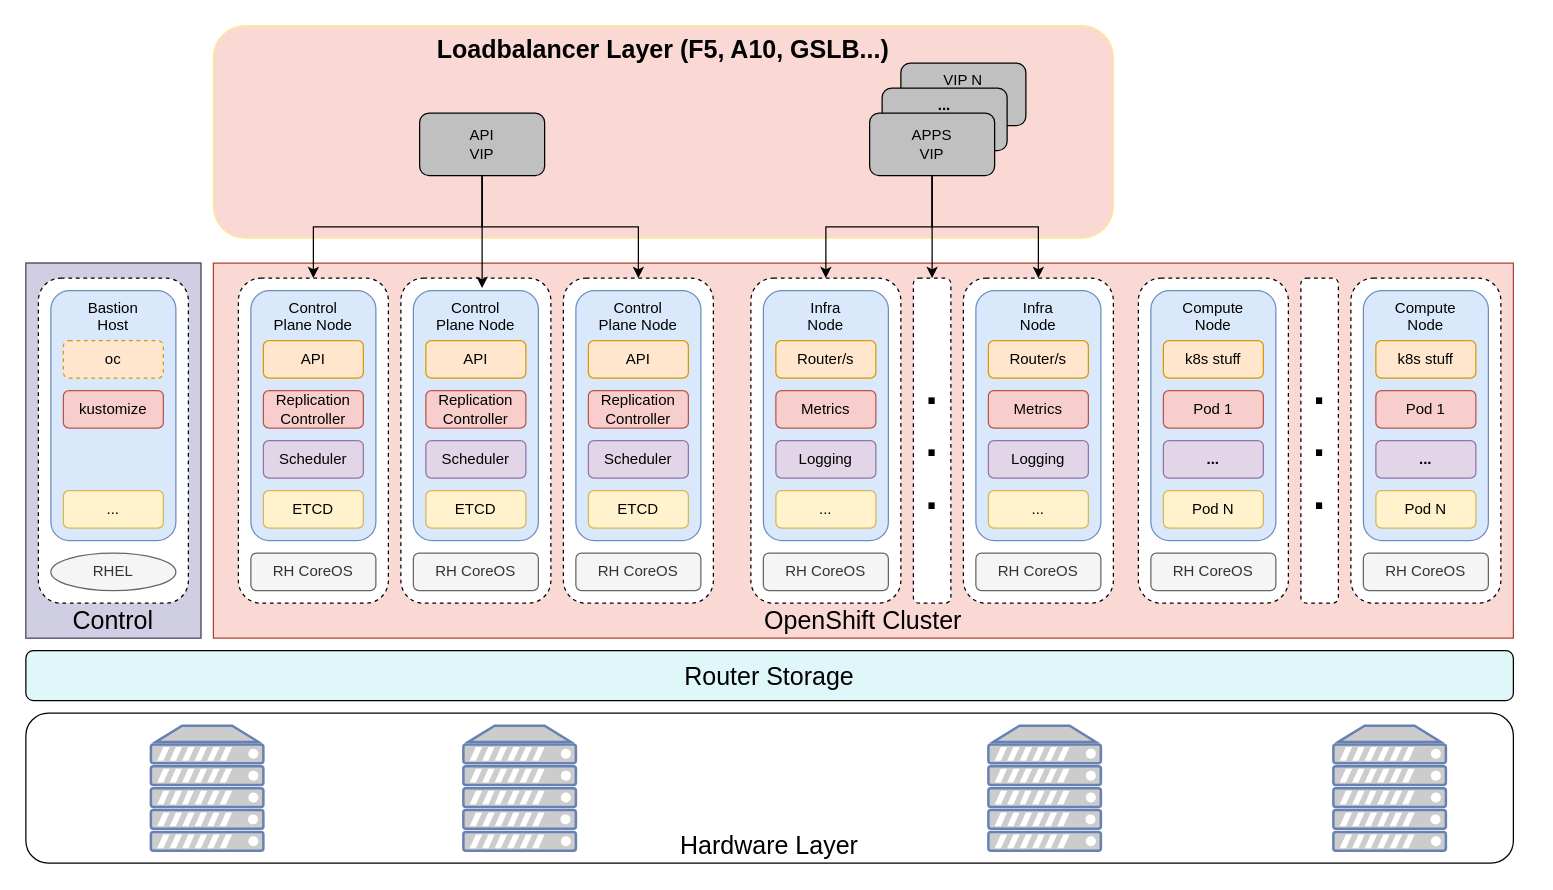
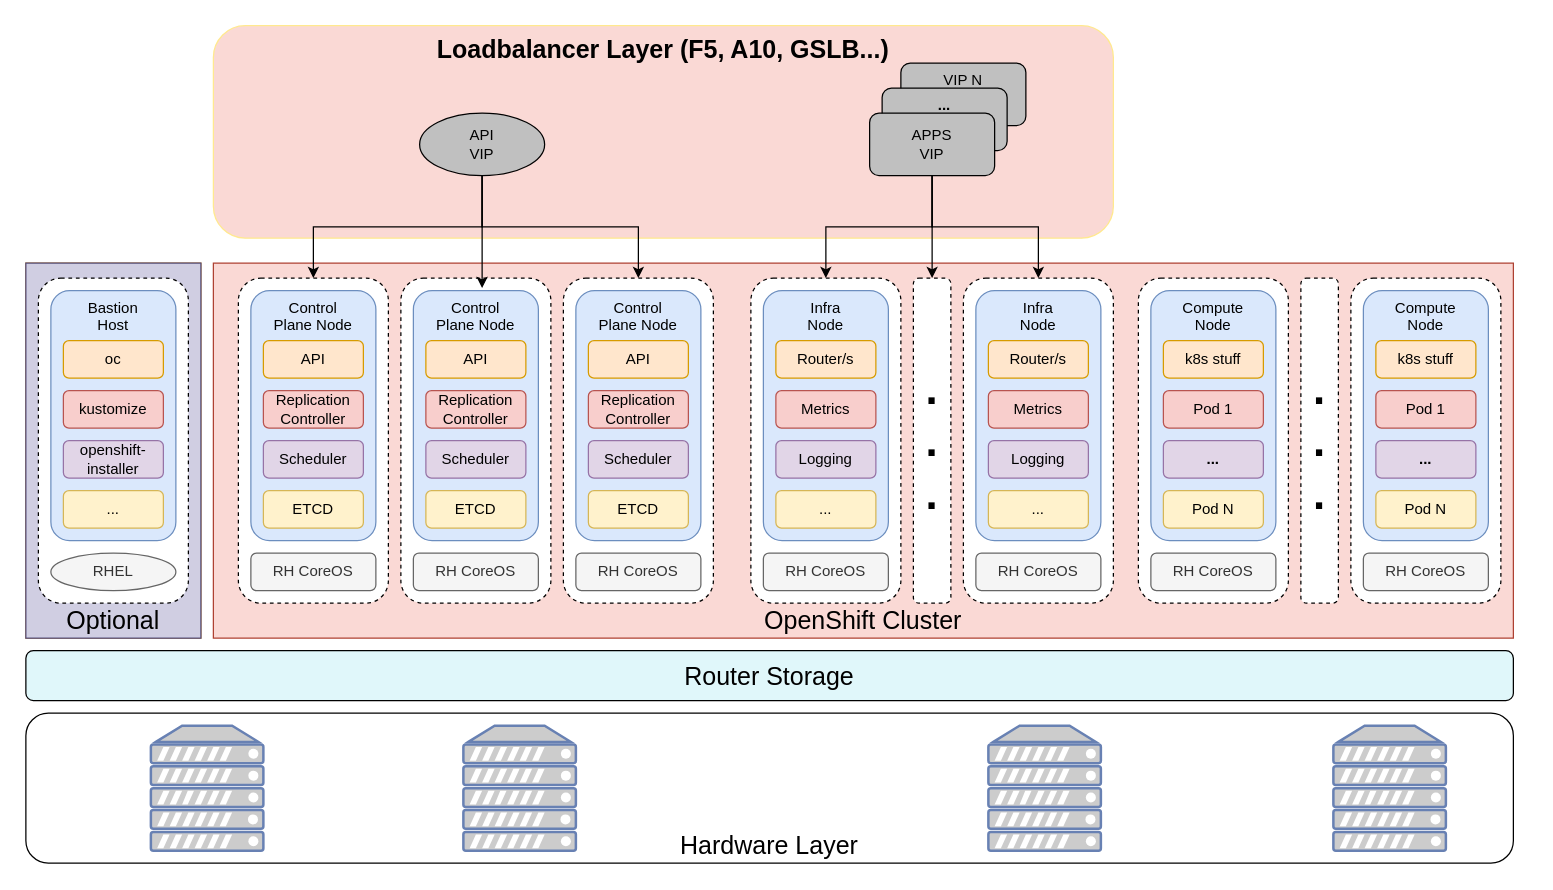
  <mxCell id="0" />
  <mxCell id="1" parent="0" />
  <mxCell id="2" value="Loadbalancer Layer (F5, A10, GSLB...)" style="rounded=1;whiteSpace=wrap;html=1;fillColor=#fad9d5;strokeColor=#FFE98F;verticalAlign=top;fontSize=20;fontStyle=1;" parent="1" vertex="1"><mxGeometry x="170" y="20" width="720" height="170" as="geometry" /></mxCell>
  <mxCell id="3" value="OpenShift Cluster" style="rounded=0;whiteSpace=wrap;html=1;verticalAlign=bottom;fontSize=20;align=center;fillColor=#fad9d5;strokeColor=#ae4132;" parent="1" vertex="1"><mxGeometry x="170" y="210" width="1040" height="300" as="geometry" /></mxCell>
  <mxCell id="4" value="VIP N" style="rounded=1;whiteSpace=wrap;html=1;fillColor=#c0c0c0;strokeColor=#000000;verticalAlign=top;" parent="1" vertex="1"><mxGeometry x="720" y="50" width="100" height="50" as="geometry" /></mxCell>
  <mxCell id="5" value="..." style="rounded=1;whiteSpace=wrap;html=1;fillColor=#c0c0c0;strokeColor=#000000;verticalAlign=top;fontStyle=1;fontSize=12;" parent="1" vertex="1"><mxGeometry x="705" y="70" width="100" height="50" as="geometry" /></mxCell>
  <mxCell id="6" value="&lt;font style=&quot;font-size: 20px;&quot;&gt;Router Storage&lt;/font&gt;" style="rounded=1;whiteSpace=wrap;html=1;fillColor=#e0f7fa;strokeColor=#000000;fontSize=20;" parent="1" vertex="1"><mxGeometry x="20" y="520" width="1190" height="40" as="geometry" /></mxCell>
  <mxCell id="7" value="Hardware Layer" style="rounded=1;whiteSpace=wrap;html=1;verticalAlign=bottom;fontSize=20;" parent="1" vertex="1"><mxGeometry x="20" y="570" width="1190" height="120" as="geometry" /></mxCell>
  <mxCell id="8" value="" style="group" parent="1" vertex="1" connectable="0"><mxGeometry x="200" y="232" width="1020" height="270" as="geometry" /></mxCell>
  <mxCell id="9" value="" style="rounded=1;whiteSpace=wrap;html=1;dashed=1;" parent="8" vertex="1"><mxGeometry x="-10" y="-10" width="120" height="260" as="geometry" /></mxCell>
  <mxCell id="10" value="Control&lt;br&gt;Plane Node" style="rounded=1;whiteSpace=wrap;html=1;fillColor=#dae8fc;strokeColor=#6c8ebf;verticalAlign=top;" parent="8" vertex="1"><mxGeometry width="100" height="200" as="geometry" /></mxCell>
  <mxCell id="11" value="API" style="rounded=1;whiteSpace=wrap;html=1;fillColor=#ffe6cc;strokeColor=#d79b00;" parent="8" vertex="1"><mxGeometry x="10" y="40" width="80" height="30" as="geometry" /></mxCell>
  <mxCell id="12" value="Replication Controller" style="rounded=1;whiteSpace=wrap;html=1;fillColor=#f8cecc;strokeColor=#b85450;" parent="8" vertex="1"><mxGeometry x="10" y="80" width="80" height="30" as="geometry" /></mxCell>
  <mxCell id="13" value="Scheduler" style="rounded=1;whiteSpace=wrap;html=1;fillColor=#e1d5e7;strokeColor=#9673a6;" parent="8" vertex="1"><mxGeometry x="10" y="120" width="80" height="30" as="geometry" /></mxCell>
  <mxCell id="14" value="ETCD" style="rounded=1;whiteSpace=wrap;html=1;fillColor=#fff2cc;strokeColor=#d6b656;" parent="8" vertex="1"><mxGeometry x="10" y="160" width="80" height="30" as="geometry" /></mxCell>
  <mxCell id="15" value="RH CoreOS" style="rounded=1;whiteSpace=wrap;html=1;fillColor=#f5f5f5;strokeColor=#666666;fontColor=#333333;" parent="8" vertex="1"><mxGeometry y="210" width="100" height="30" as="geometry" /></mxCell>
  <mxCell id="16" value="" style="group" parent="1" vertex="1" connectable="0"><mxGeometry x="330" y="232" width="110" height="250" as="geometry" /></mxCell>
  <mxCell id="17" value="" style="rounded=1;whiteSpace=wrap;html=1;dashed=1;" parent="16" vertex="1"><mxGeometry x="-10" y="-10" width="120" height="260" as="geometry" /></mxCell>
  <mxCell id="18" value="Control&lt;br&gt;Plane Node" style="rounded=1;whiteSpace=wrap;html=1;fillColor=#dae8fc;strokeColor=#6c8ebf;verticalAlign=top;" parent="16" vertex="1"><mxGeometry width="100" height="200" as="geometry" /></mxCell>
  <mxCell id="19" value="API" style="rounded=1;whiteSpace=wrap;html=1;fillColor=#ffe6cc;strokeColor=#d79b00;" parent="16" vertex="1"><mxGeometry x="10" y="40" width="80" height="30" as="geometry" /></mxCell>
  <mxCell id="20" value="Replication Controller" style="rounded=1;whiteSpace=wrap;html=1;fillColor=#f8cecc;strokeColor=#b85450;" parent="16" vertex="1"><mxGeometry x="10" y="80" width="80" height="30" as="geometry" /></mxCell>
  <mxCell id="21" value="Scheduler" style="rounded=1;whiteSpace=wrap;html=1;fillColor=#e1d5e7;strokeColor=#9673a6;" parent="16" vertex="1"><mxGeometry x="10" y="120" width="80" height="30" as="geometry" /></mxCell>
  <mxCell id="22" value="ETCD" style="rounded=1;whiteSpace=wrap;html=1;fillColor=#fff2cc;strokeColor=#d6b656;" parent="16" vertex="1"><mxGeometry x="10" y="160" width="80" height="30" as="geometry" /></mxCell>
  <mxCell id="23" value="RH CoreOS" style="rounded=1;whiteSpace=wrap;html=1;fillColor=#f5f5f5;strokeColor=#666666;fontColor=#333333;" parent="16" vertex="1"><mxGeometry y="210" width="100" height="30" as="geometry" /></mxCell>
  <mxCell id="24" value="" style="group" parent="1" vertex="1" connectable="0"><mxGeometry x="460" y="232" width="110" height="250" as="geometry" /></mxCell>
  <mxCell id="25" value="" style="rounded=1;whiteSpace=wrap;html=1;dashed=1;" parent="24" vertex="1"><mxGeometry x="-10" y="-10" width="120" height="260" as="geometry" /></mxCell>
  <mxCell id="26" value="Control&lt;br&gt;Plane Node" style="rounded=1;whiteSpace=wrap;html=1;fillColor=#dae8fc;strokeColor=#6c8ebf;verticalAlign=top;" parent="24" vertex="1"><mxGeometry width="100" height="200" as="geometry" /></mxCell>
  <mxCell id="27" value="API" style="rounded=1;whiteSpace=wrap;html=1;fillColor=#ffe6cc;strokeColor=#d79b00;" parent="24" vertex="1"><mxGeometry x="10" y="40" width="80" height="30" as="geometry" /></mxCell>
  <mxCell id="28" value="Replication Controller" style="rounded=1;whiteSpace=wrap;html=1;fillColor=#f8cecc;strokeColor=#b85450;" parent="24" vertex="1"><mxGeometry x="10" y="80" width="80" height="30" as="geometry" /></mxCell>
  <mxCell id="29" value="Scheduler" style="rounded=1;whiteSpace=wrap;html=1;fillColor=#e1d5e7;strokeColor=#9673a6;" parent="24" vertex="1"><mxGeometry x="10" y="120" width="80" height="30" as="geometry" /></mxCell>
  <mxCell id="30" value="ETCD" style="rounded=1;whiteSpace=wrap;html=1;fillColor=#fff2cc;strokeColor=#d6b656;" parent="24" vertex="1"><mxGeometry x="10" y="160" width="80" height="30" as="geometry" /></mxCell>
  <mxCell id="31" value="RH CoreOS" style="rounded=1;whiteSpace=wrap;html=1;fillColor=#f5f5f5;strokeColor=#666666;fontColor=#333333;" parent="24" vertex="1"><mxGeometry y="210" width="100" height="30" as="geometry" /></mxCell>
  <mxCell id="32" value="" style="group" parent="1" vertex="1" connectable="0"><mxGeometry x="600" y="222" width="120" height="260" as="geometry" /></mxCell>
  <mxCell id="33" value="" style="rounded=1;whiteSpace=wrap;html=1;dashed=1;" parent="32" vertex="1"><mxGeometry width="120" height="260" as="geometry" /></mxCell>
  <mxCell id="34" value="Infra&lt;br&gt;Node" style="rounded=1;whiteSpace=wrap;html=1;fillColor=#dae8fc;strokeColor=#6c8ebf;verticalAlign=top;" parent="32" vertex="1"><mxGeometry x="10" y="10" width="100" height="200" as="geometry" /></mxCell>
  <mxCell id="35" value="Router/s" style="rounded=1;whiteSpace=wrap;html=1;fillColor=#ffe6cc;strokeColor=#d79b00;" parent="32" vertex="1"><mxGeometry x="20" y="50" width="80" height="30" as="geometry" /></mxCell>
  <mxCell id="36" value="Metrics" style="rounded=1;whiteSpace=wrap;html=1;fillColor=#f8cecc;strokeColor=#b85450;" parent="32" vertex="1"><mxGeometry x="20" y="90" width="80" height="30" as="geometry" /></mxCell>
  <mxCell id="37" value="Logging" style="rounded=1;whiteSpace=wrap;html=1;fillColor=#e1d5e7;strokeColor=#9673a6;" parent="32" vertex="1"><mxGeometry x="20" y="130" width="80" height="30" as="geometry" /></mxCell>
  <mxCell id="38" value="..." style="rounded=1;whiteSpace=wrap;html=1;fillColor=#fff2cc;strokeColor=#d6b656;" parent="32" vertex="1"><mxGeometry x="20" y="170" width="80" height="30" as="geometry" /></mxCell>
  <mxCell id="39" value="RH CoreOS" style="rounded=1;whiteSpace=wrap;html=1;fillColor=#f5f5f5;strokeColor=#666666;fontColor=#333333;" parent="32" vertex="1"><mxGeometry x="10" y="220" width="100" height="30" as="geometry" /></mxCell>
  <mxCell id="40" value="" style="group" parent="1" vertex="1" connectable="0"><mxGeometry x="770" y="222" width="120" height="260" as="geometry" /></mxCell>
  <mxCell id="41" value="" style="rounded=1;whiteSpace=wrap;html=1;dashed=1;" parent="40" vertex="1"><mxGeometry width="120" height="260" as="geometry" /></mxCell>
  <mxCell id="42" value="Infra&lt;br&gt;Node" style="rounded=1;whiteSpace=wrap;html=1;fillColor=#dae8fc;strokeColor=#6c8ebf;verticalAlign=top;" parent="40" vertex="1"><mxGeometry x="10" y="10" width="100" height="200" as="geometry" /></mxCell>
  <mxCell id="43" value="Router/s" style="rounded=1;whiteSpace=wrap;html=1;fillColor=#ffe6cc;strokeColor=#d79b00;" parent="40" vertex="1"><mxGeometry x="20" y="50" width="80" height="30" as="geometry" /></mxCell>
  <mxCell id="44" value="Metrics" style="rounded=1;whiteSpace=wrap;html=1;fillColor=#f8cecc;strokeColor=#b85450;" parent="40" vertex="1"><mxGeometry x="20" y="90" width="80" height="30" as="geometry" /></mxCell>
  <mxCell id="45" value="Logging" style="rounded=1;whiteSpace=wrap;html=1;fillColor=#e1d5e7;strokeColor=#9673a6;" parent="40" vertex="1"><mxGeometry x="20" y="130" width="80" height="30" as="geometry" /></mxCell>
  <mxCell id="46" value="..." style="rounded=1;whiteSpace=wrap;html=1;fillColor=#fff2cc;strokeColor=#d6b656;" parent="40" vertex="1"><mxGeometry x="20" y="170" width="80" height="30" as="geometry" /></mxCell>
  <mxCell id="47" value="RH CoreOS" style="rounded=1;whiteSpace=wrap;html=1;fillColor=#f5f5f5;strokeColor=#666666;fontColor=#333333;" parent="40" vertex="1"><mxGeometry x="10" y="220" width="100" height="30" as="geometry" /></mxCell>
  <mxCell id="48" value=".&lt;br style=&quot;font-size: 35px;&quot;&gt;.&lt;br style=&quot;font-size: 35px;&quot;&gt;." style="rounded=1;whiteSpace=wrap;html=1;dashed=1;fontSize=35;fontStyle=1" parent="1" vertex="1"><mxGeometry x="730" y="222" width="30" height="260" as="geometry" /></mxCell>
  <mxCell id="49" value="" style="group" parent="1" vertex="1" connectable="0"><mxGeometry x="335" y="90" width="100" height="140" as="geometry" /></mxCell>
  <mxCell id="50" style="edgeStyle=orthogonalEdgeStyle;rounded=0;orthogonalLoop=1;jettySize=auto;html=1;entryX=0.5;entryY=0;entryDx=0;entryDy=0;exitX=0.5;exitY=1;exitDx=0;exitDy=0;" parent="49" source="52" target="9" edge="1"><mxGeometry relative="1" as="geometry" /></mxCell>
  <mxCell id="51" style="edgeStyle=orthogonalEdgeStyle;rounded=0;orthogonalLoop=1;jettySize=auto;html=1;exitX=0.5;exitY=1;exitDx=0;exitDy=0;entryX=0.5;entryY=0;entryDx=0;entryDy=0;" parent="49" source="52" target="25" edge="1"><mxGeometry relative="1" as="geometry" /></mxCell>
- <mxCell id="52" value="API&lt;br&gt;VIP" style="rounded=1;whiteSpace=wrap;html=1;fillColor=#c0c0c0;strokeColor=#000000;" parent="49" vertex="1"><mxGeometry width="100" height="50" as="geometry" /></mxCell>
+ <mxCell id="52" value="API&lt;br&gt;VIP" style="ellipse;whiteSpace=wrap;html=1;fillColor=#c0c0c0;strokeColor=#000000;" parent="49" vertex="1"><mxGeometry width="100" height="50" as="geometry" /></mxCell>
  <mxCell id="53" style="edgeStyle=orthogonalEdgeStyle;rounded=0;orthogonalLoop=1;jettySize=auto;html=1;" parent="49" source="52" edge="1"><mxGeometry relative="1" as="geometry"><mxPoint x="50" y="140" as="targetPoint" /></mxGeometry></mxCell>
  <mxCell id="54" style="edgeStyle=orthogonalEdgeStyle;rounded=0;orthogonalLoop=1;jettySize=auto;html=1;entryX=0.5;entryY=0;entryDx=0;entryDy=0;exitX=0.5;exitY=1;exitDx=0;exitDy=0;" parent="1" source="59" edge="1"><mxGeometry relative="1" as="geometry" /></mxCell>
  <mxCell id="55" style="edgeStyle=orthogonalEdgeStyle;rounded=0;orthogonalLoop=1;jettySize=auto;html=1;exitX=0.5;exitY=1;exitDx=0;exitDy=0;entryX=0.5;entryY=0;entryDx=0;entryDy=0;" parent="1" source="59" edge="1"><mxGeometry relative="1" as="geometry" /></mxCell>
  <mxCell id="56" style="edgeStyle=orthogonalEdgeStyle;rounded=0;orthogonalLoop=1;jettySize=auto;html=1;entryX=0.5;entryY=0;entryDx=0;entryDy=0;" parent="1" source="59" target="48" edge="1"><mxGeometry relative="1" as="geometry" /></mxCell>
  <mxCell id="57" style="edgeStyle=orthogonalEdgeStyle;rounded=0;orthogonalLoop=1;jettySize=auto;html=1;entryX=0.5;entryY=0;entryDx=0;entryDy=0;" parent="1" source="59" target="33" edge="1"><mxGeometry relative="1" as="geometry" /></mxCell>
  <mxCell id="58" style="edgeStyle=orthogonalEdgeStyle;rounded=0;orthogonalLoop=1;jettySize=auto;html=1;entryX=0.5;entryY=0;entryDx=0;entryDy=0;" parent="1" source="59" target="41" edge="1"><mxGeometry relative="1" as="geometry" /></mxCell>
  <mxCell id="59" value="APPS&lt;br&gt;VIP" style="rounded=1;whiteSpace=wrap;html=1;fillColor=#c0c0c0;strokeColor=#000000;" parent="1" vertex="1"><mxGeometry x="695" y="90" width="100" height="50" as="geometry" /></mxCell>
  <mxCell id="60" value="" style="group" parent="1" vertex="1" connectable="0"><mxGeometry x="910" y="222" width="120" height="260" as="geometry" /></mxCell>
  <mxCell id="61" value="" style="rounded=1;whiteSpace=wrap;html=1;dashed=1;" parent="60" vertex="1"><mxGeometry width="120" height="260" as="geometry" /></mxCell>
  <mxCell id="62" value="Compute&lt;br&gt;Node" style="rounded=1;whiteSpace=wrap;html=1;fillColor=#dae8fc;strokeColor=#6c8ebf;verticalAlign=top;" parent="60" vertex="1"><mxGeometry x="10" y="10" width="100" height="200" as="geometry" /></mxCell>
  <mxCell id="63" value="k8s stuff" style="rounded=1;whiteSpace=wrap;html=1;fillColor=#ffe6cc;strokeColor=#d79b00;" parent="60" vertex="1"><mxGeometry x="20" y="50" width="80" height="30" as="geometry" /></mxCell>
  <mxCell id="64" value="Pod 1" style="rounded=1;whiteSpace=wrap;html=1;fillColor=#f8cecc;strokeColor=#b85450;" parent="60" vertex="1"><mxGeometry x="20" y="90" width="80" height="30" as="geometry" /></mxCell>
  <mxCell id="65" value="..." style="rounded=1;whiteSpace=wrap;html=1;fillColor=#e1d5e7;strokeColor=#9673a6;fontStyle=1" parent="60" vertex="1"><mxGeometry x="20" y="130" width="80" height="30" as="geometry" /></mxCell>
  <mxCell id="66" value="Pod N" style="rounded=1;whiteSpace=wrap;html=1;fillColor=#fff2cc;strokeColor=#d6b656;" parent="60" vertex="1"><mxGeometry x="20" y="170" width="80" height="30" as="geometry" /></mxCell>
  <mxCell id="67" value="RH CoreOS" style="rounded=1;whiteSpace=wrap;html=1;fillColor=#f5f5f5;strokeColor=#666666;fontColor=#333333;" parent="60" vertex="1"><mxGeometry x="10" y="220" width="100" height="30" as="geometry" /></mxCell>
  <mxCell id="68" value=".&lt;br style=&quot;font-size: 35px;&quot;&gt;.&lt;br style=&quot;font-size: 35px;&quot;&gt;." style="rounded=1;whiteSpace=wrap;html=1;dashed=1;fontSize=35;fontStyle=1" parent="1" vertex="1"><mxGeometry x="1040" y="222" width="30" height="260" as="geometry" /></mxCell>
  <mxCell id="69" value="" style="group" parent="1" vertex="1" connectable="0"><mxGeometry x="1080" y="222" width="120" height="260" as="geometry" /></mxCell>
  <mxCell id="70" value="" style="rounded=1;whiteSpace=wrap;html=1;dashed=1;" parent="69" vertex="1"><mxGeometry width="120" height="260" as="geometry" /></mxCell>
  <mxCell id="71" value="Compute&lt;br&gt;Node" style="rounded=1;whiteSpace=wrap;html=1;fillColor=#dae8fc;strokeColor=#6c8ebf;verticalAlign=top;" parent="69" vertex="1"><mxGeometry x="10" y="10" width="100" height="200" as="geometry" /></mxCell>
  <mxCell id="72" value="k8s stuff" style="rounded=1;whiteSpace=wrap;html=1;fillColor=#ffe6cc;strokeColor=#d79b00;" parent="69" vertex="1"><mxGeometry x="20" y="50" width="80" height="30" as="geometry" /></mxCell>
  <mxCell id="73" value="Pod 1" style="rounded=1;whiteSpace=wrap;html=1;fillColor=#f8cecc;strokeColor=#b85450;" parent="69" vertex="1"><mxGeometry x="20" y="90" width="80" height="30" as="geometry" /></mxCell>
  <mxCell id="74" value="..." style="rounded=1;whiteSpace=wrap;html=1;fillColor=#e1d5e7;strokeColor=#9673a6;fontStyle=1" parent="69" vertex="1"><mxGeometry x="20" y="130" width="80" height="30" as="geometry" /></mxCell>
  <mxCell id="75" value="Pod N" style="rounded=1;whiteSpace=wrap;html=1;fillColor=#fff2cc;strokeColor=#d6b656;" parent="69" vertex="1"><mxGeometry x="20" y="170" width="80" height="30" as="geometry" /></mxCell>
  <mxCell id="76" value="RH CoreOS" style="rounded=1;whiteSpace=wrap;html=1;fillColor=#f5f5f5;strokeColor=#666666;fontColor=#333333;" parent="69" vertex="1"><mxGeometry x="10" y="220" width="100" height="30" as="geometry" /></mxCell>
  <mxCell id="77" value="" style="fontColor=#0066CC;verticalAlign=top;verticalLabelPosition=bottom;labelPosition=center;align=center;html=1;outlineConnect=0;fillColor=#CCCCCC;strokeColor=#6881B3;gradientColor=none;gradientDirection=north;strokeWidth=2;shape=mxgraph.networks.server;" parent="1" vertex="1"><mxGeometry x="120" y="580" width="90" height="100" as="geometry" /></mxCell>
  <mxCell id="78" value="" style="fontColor=#0066CC;verticalAlign=top;verticalLabelPosition=bottom;labelPosition=center;align=center;html=1;outlineConnect=0;fillColor=#CCCCCC;strokeColor=#6881B3;gradientColor=none;gradientDirection=north;strokeWidth=2;shape=mxgraph.networks.server;" parent="1" vertex="1"><mxGeometry x="370" y="580" width="90" height="100" as="geometry" /></mxCell>
  <mxCell id="79" value="" style="fontColor=#0066CC;verticalAlign=top;verticalLabelPosition=bottom;labelPosition=center;align=center;html=1;outlineConnect=0;fillColor=#CCCCCC;strokeColor=#6881B3;gradientColor=none;gradientDirection=north;strokeWidth=2;shape=mxgraph.networks.server;" parent="1" vertex="1"><mxGeometry x="1066" y="580" width="90" height="100" as="geometry" /></mxCell>
  <mxCell id="80" value="" style="fontColor=#0066CC;verticalAlign=top;verticalLabelPosition=bottom;labelPosition=center;align=center;html=1;outlineConnect=0;fillColor=#CCCCCC;strokeColor=#6881B3;gradientColor=none;gradientDirection=north;strokeWidth=2;shape=mxgraph.networks.server;" parent="1" vertex="1"><mxGeometry x="790" y="580" width="90" height="100" as="geometry" /></mxCell>
  <mxCell id="81" value="" style="group" parent="1" vertex="1" connectable="0"><mxGeometry x="20" y="210" width="140" height="300" as="geometry" /></mxCell>
  <mxCell id="82" value="" style="group;fillColor=#fad7ac;strokeColor=#b46504;container=0;" parent="81" vertex="1" connectable="0"><mxGeometry width="140" height="300" as="geometry" /></mxCell>
- <mxCell id="83" value="Control" style="rounded=0;whiteSpace=wrap;html=1;verticalAlign=bottom;fontSize=20;fillColor=#d0cee2;strokeColor=#56517e;" parent="81" vertex="1"><mxGeometry width="140" height="300" as="geometry" /></mxCell>
+ <mxCell id="83" value="Optional" style="rounded=0;whiteSpace=wrap;html=1;verticalAlign=bottom;fontSize=20;fillColor=#d0cee2;strokeColor=#56517e;" parent="81" vertex="1"><mxGeometry width="140" height="300" as="geometry" /></mxCell>
  <mxCell id="84" value="" style="rounded=1;whiteSpace=wrap;html=1;dashed=1;" parent="81" vertex="1"><mxGeometry x="10" y="12" width="120" height="260" as="geometry" /></mxCell>
  <mxCell id="85" value="Bastion&lt;br&gt;Host" style="rounded=1;whiteSpace=wrap;html=1;fillColor=#dae8fc;strokeColor=#6c8ebf;verticalAlign=top;" parent="81" vertex="1"><mxGeometry x="20" y="22" width="100" height="200" as="geometry" /></mxCell>
- <mxCell id="86" value="oc" style="rounded=1;whiteSpace=wrap;html=1;fillColor=#ffe6cc;strokeColor=#d79b00;dashed=1;" parent="81" vertex="1"><mxGeometry x="30" y="62" width="80" height="30" as="geometry" /></mxCell>
+ <mxCell id="86" value="oc" style="rounded=1;whiteSpace=wrap;html=1;fillColor=#ffe6cc;strokeColor=#d79b00;" parent="81" vertex="1"><mxGeometry x="30" y="62" width="80" height="30" as="geometry" /></mxCell>
  <mxCell id="87" value="kustomize" style="rounded=1;whiteSpace=wrap;html=1;fillColor=#f8cecc;strokeColor=#b85450;" parent="81" vertex="1"><mxGeometry x="30" y="102" width="80" height="30" as="geometry" /></mxCell>
+ <mxCell id="88" value="openshift-installer" style="rounded=1;whiteSpace=wrap;html=1;fillColor=#e1d5e7;strokeColor=#9673a6;" parent="81" vertex="1"><mxGeometry x="30" y="142" width="80" height="30" as="geometry" /></mxCell>
  <mxCell id="89" value="..." style="rounded=1;whiteSpace=wrap;html=1;fillColor=#fff2cc;strokeColor=#d6b656;" parent="81" vertex="1"><mxGeometry x="30" y="182" width="80" height="30" as="geometry" /></mxCell>
  <mxCell id="90" value="RHEL" style="ellipse;whiteSpace=wrap;html=1;fillColor=#f5f5f5;strokeColor=#666666;fontColor=#333333;" parent="81" vertex="1"><mxGeometry x="20" y="232" width="100" height="30" as="geometry" /></mxCell>
